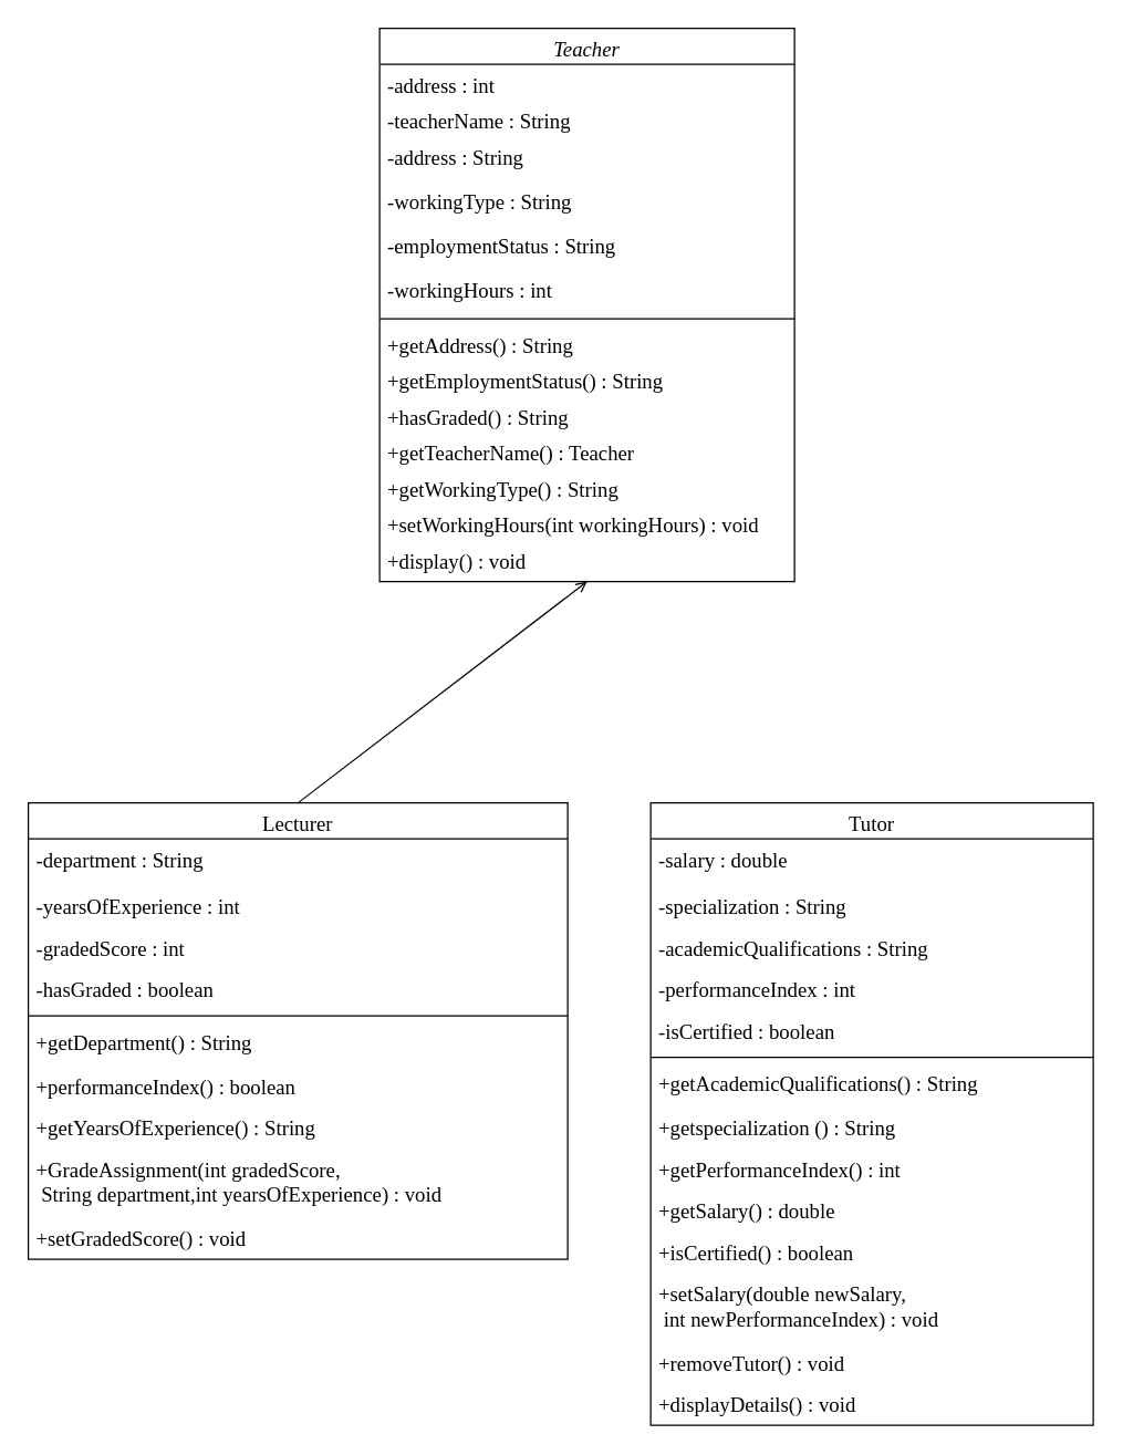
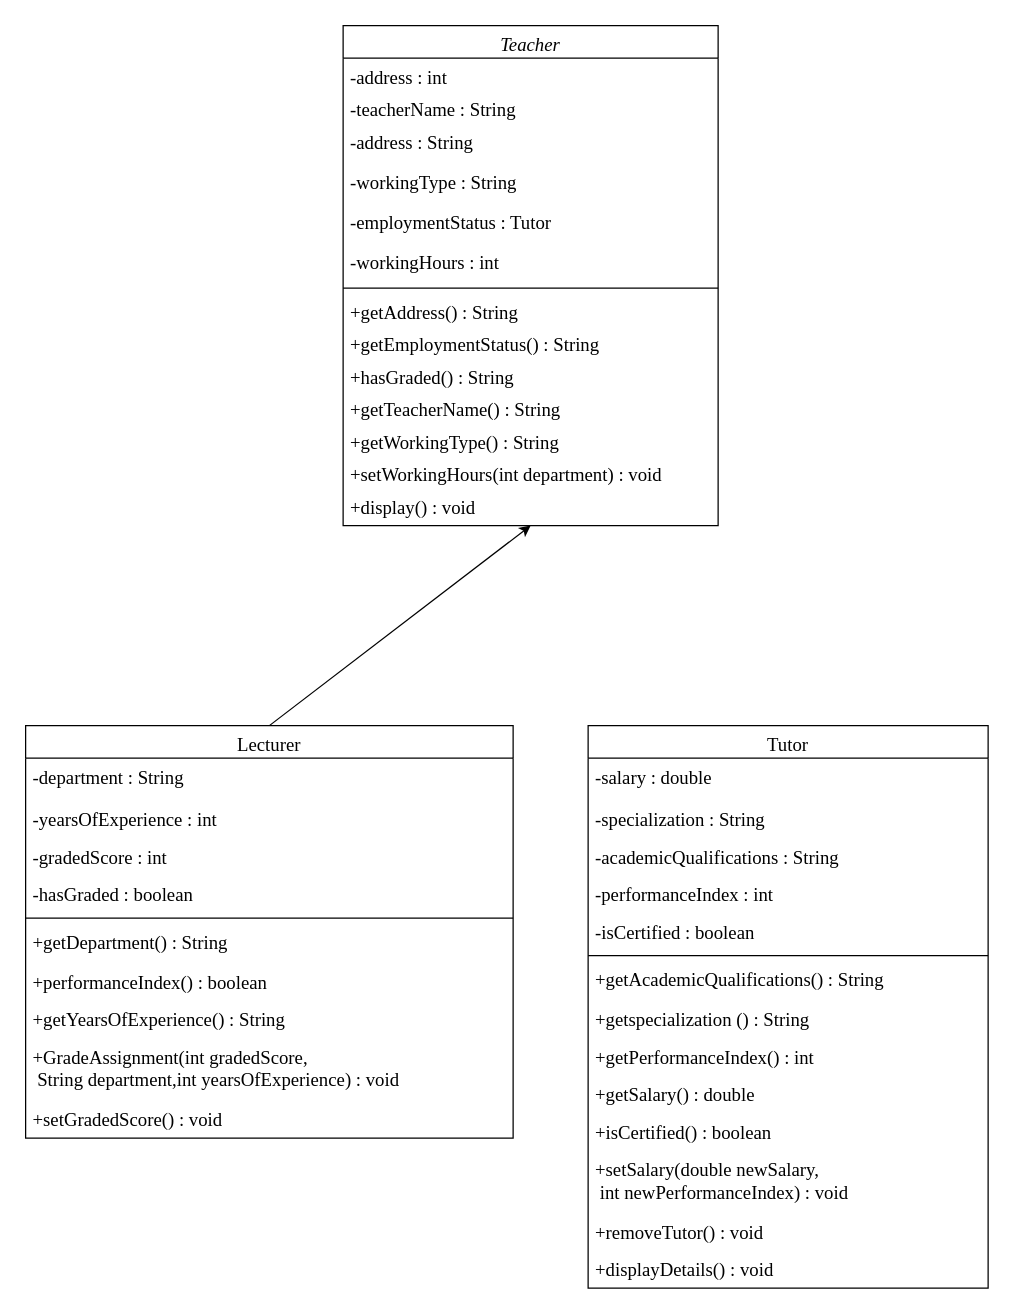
  <mxCell id="0" />
  <mxCell id="1" parent="0" />
  <mxCell id="2" value="Teacher" style="swimlane;fontStyle=2;align=center;verticalAlign=top;childLayout=stackLayout;horizontal=1;startSize=26;horizontalStack=0;resizeParent=1;resizeLast=0;collapsible=1;marginBottom=0;rounded=0;shadow=0;strokeWidth=1;fontFamily=Verdana;fontSize=15;" vertex="1" parent="1"><mxGeometry x="274" y="20" width="300" height="400" as="geometry"><mxRectangle x="230" y="140" width="160" height="26" as="alternateBounds" /></mxGeometry></mxCell>
  <mxCell id="3" value="-address : int" style="text;align=left;verticalAlign=top;spacingLeft=4;spacingRight=4;overflow=hidden;rotatable=0;points=[[0,0.5],[1,0.5]];portConstraint=eastwest;fontFamily=Verdana;fontSize=15;" vertex="1" parent="2"><mxGeometry y="26" width="300" height="26" as="geometry" /></mxCell>
  <mxCell id="4" value="-teacherName : String&#10;&#10;&#10;&#10;" style="text;align=left;verticalAlign=top;spacingLeft=4;spacingRight=4;overflow=hidden;rotatable=0;points=[[0,0.5],[1,0.5]];portConstraint=eastwest;rounded=0;shadow=0;html=0;fontFamily=Verdana;fontSize=15;" vertex="1" parent="2"><mxGeometry y="52" width="300" height="26" as="geometry" /></mxCell>
  <mxCell id="5" value="-address : String&#10;" style="text;align=left;verticalAlign=top;spacingLeft=4;spacingRight=4;overflow=hidden;rotatable=0;points=[[0,0.5],[1,0.5]];portConstraint=eastwest;rounded=0;shadow=0;html=0;fontFamily=Verdana;fontSize=15;" vertex="1" parent="2"><mxGeometry y="78" width="300" height="32" as="geometry" /></mxCell>
  <mxCell id="6" value="-workingType : String&#10;" style="text;align=left;verticalAlign=top;spacingLeft=4;spacingRight=4;overflow=hidden;rotatable=0;points=[[0,0.5],[1,0.5]];portConstraint=eastwest;rounded=0;shadow=0;html=0;fontFamily=Verdana;fontSize=15;" vertex="1" parent="2"><mxGeometry y="110" width="300" height="32" as="geometry" /></mxCell>
- <mxCell id="7" value="-employmentStatus : String&#10;" style="text;align=left;verticalAlign=top;spacingLeft=4;spacingRight=4;overflow=hidden;rotatable=0;points=[[0,0.5],[1,0.5]];portConstraint=eastwest;rounded=0;shadow=0;html=0;fontFamily=Verdana;fontSize=15;" vertex="1" parent="2"><mxGeometry y="142" width="300" height="32" as="geometry" /></mxCell>
+ <mxCell id="7" value="-employmentStatus : Tutor&#10;" style="text;align=left;verticalAlign=top;spacingLeft=4;spacingRight=4;overflow=hidden;rotatable=0;points=[[0,0.5],[1,0.5]];portConstraint=eastwest;rounded=0;shadow=0;html=0;fontFamily=Verdana;fontSize=15;" vertex="1" parent="2"><mxGeometry y="142" width="300" height="32" as="geometry" /></mxCell>
  <mxCell id="8" value="-workingHours : int&#10;" style="text;align=left;verticalAlign=top;spacingLeft=4;spacingRight=4;overflow=hidden;rotatable=0;points=[[0,0.5],[1,0.5]];portConstraint=eastwest;rounded=0;shadow=0;html=0;fontFamily=Verdana;fontSize=15;" vertex="1" parent="2"><mxGeometry y="174" width="300" height="32" as="geometry" /></mxCell>
  <mxCell id="9" value="" style="line;html=1;strokeWidth=1;align=left;verticalAlign=middle;spacingTop=-1;spacingLeft=3;spacingRight=3;rotatable=0;labelPosition=right;points=[];portConstraint=eastwest;fontFamily=Verdana;fontSize=15;" vertex="1" parent="2"><mxGeometry y="206" width="300" height="8" as="geometry" /></mxCell>
  <mxCell id="10" value="+getAddress() : String" style="text;align=left;verticalAlign=top;spacingLeft=4;spacingRight=4;overflow=hidden;rotatable=0;points=[[0,0.5],[1,0.5]];portConstraint=eastwest;fontFamily=Verdana;fontSize=15;" vertex="1" parent="2"><mxGeometry y="214" width="300" height="26" as="geometry" /></mxCell>
  <mxCell id="11" value="+getEmploymentStatus() : String" style="text;align=left;verticalAlign=top;spacingLeft=4;spacingRight=4;overflow=hidden;rotatable=0;points=[[0,0.5],[1,0.5]];portConstraint=eastwest;fontFamily=Verdana;fontSize=15;" vertex="1" parent="2"><mxGeometry y="240" width="300" height="26" as="geometry" /></mxCell>
  <mxCell id="12" value="+hasGraded() : String" style="text;align=left;verticalAlign=top;spacingLeft=4;spacingRight=4;overflow=hidden;rotatable=0;points=[[0,0.5],[1,0.5]];portConstraint=eastwest;fontFamily=Verdana;fontSize=15;" vertex="1" parent="2"><mxGeometry y="266" width="300" height="26" as="geometry" /></mxCell>
- <mxCell id="13" value="+getTeacherName() : Teacher" style="text;align=left;verticalAlign=top;spacingLeft=4;spacingRight=4;overflow=hidden;rotatable=0;points=[[0,0.5],[1,0.5]];portConstraint=eastwest;fontFamily=Verdana;fontSize=15;" vertex="1" parent="2"><mxGeometry y="292" width="300" height="26" as="geometry" /></mxCell>
+ <mxCell id="13" value="+getTeacherName() : String" style="text;align=left;verticalAlign=top;spacingLeft=4;spacingRight=4;overflow=hidden;rotatable=0;points=[[0,0.5],[1,0.5]];portConstraint=eastwest;fontFamily=Verdana;fontSize=15;" vertex="1" parent="2"><mxGeometry y="292" width="300" height="26" as="geometry" /></mxCell>
  <mxCell id="14" value="+getWorkingType() : String" style="text;align=left;verticalAlign=top;spacingLeft=4;spacingRight=4;overflow=hidden;rotatable=0;points=[[0,0.5],[1,0.5]];portConstraint=eastwest;fontFamily=Verdana;fontSize=15;" vertex="1" parent="2"><mxGeometry y="318" width="300" height="26" as="geometry" /></mxCell>
- <mxCell id="15" value="+setWorkingHours(int workingHours) : void" style="text;align=left;verticalAlign=top;spacingLeft=4;spacingRight=4;overflow=hidden;rotatable=0;points=[[0,0.5],[1,0.5]];portConstraint=eastwest;fontFamily=Verdana;fontSize=15;" vertex="1" parent="2"><mxGeometry y="344" width="300" height="26" as="geometry" /></mxCell>
+ <mxCell id="15" value="+setWorkingHours(int department) : void" style="text;align=left;verticalAlign=top;spacingLeft=4;spacingRight=4;overflow=hidden;rotatable=0;points=[[0,0.5],[1,0.5]];portConstraint=eastwest;fontFamily=Verdana;fontSize=15;" vertex="1" parent="2"><mxGeometry y="344" width="300" height="26" as="geometry" /></mxCell>
  <mxCell id="16" value="+display() : void" style="text;align=left;verticalAlign=top;spacingLeft=4;spacingRight=4;overflow=hidden;rotatable=0;points=[[0,0.5],[1,0.5]];portConstraint=eastwest;fontFamily=Verdana;fontSize=15;" vertex="1" parent="2"><mxGeometry y="370" width="300" height="26" as="geometry" /></mxCell>
  <mxCell id="17" value="Lecturer" style="swimlane;fontStyle=0;align=center;verticalAlign=top;childLayout=stackLayout;horizontal=1;startSize=26;horizontalStack=0;resizeParent=1;resizeLast=0;collapsible=1;marginBottom=0;rounded=0;shadow=0;strokeWidth=1;fontFamily=Verdana;fontSize=15;" vertex="1" parent="1"><mxGeometry x="20" y="580" width="390" height="330" as="geometry"><mxRectangle x="550" y="140" width="160" height="26" as="alternateBounds" /></mxGeometry></mxCell>
  <mxCell id="18" value="-department : String" style="text;align=left;verticalAlign=top;spacingLeft=4;spacingRight=4;overflow=hidden;rotatable=0;points=[[0,0.5],[1,0.5]];portConstraint=eastwest;fontFamily=Verdana;fontSize=15;" vertex="1" parent="17"><mxGeometry y="26" width="390" height="34" as="geometry" /></mxCell>
  <mxCell id="19" value="-yearsOfExperience : int " style="text;align=left;verticalAlign=top;spacingLeft=4;spacingRight=4;overflow=hidden;rotatable=0;points=[[0,0.5],[1,0.5]];portConstraint=eastwest;fontFamily=Verdana;fontSize=15;" vertex="1" parent="17"><mxGeometry y="60" width="390" height="30" as="geometry" /></mxCell>
  <mxCell id="20" value="-gradedScore : int" style="text;align=left;verticalAlign=top;spacingLeft=4;spacingRight=4;overflow=hidden;rotatable=0;points=[[0,0.5],[1,0.5]];portConstraint=eastwest;fontFamily=Verdana;fontSize=15;" vertex="1" parent="17"><mxGeometry y="90" width="390" height="30" as="geometry" /></mxCell>
  <mxCell id="21" value="-hasGraded : boolean" style="text;align=left;verticalAlign=top;spacingLeft=4;spacingRight=4;overflow=hidden;rotatable=0;points=[[0,0.5],[1,0.5]];portConstraint=eastwest;fontFamily=Verdana;fontSize=15;" vertex="1" parent="17"><mxGeometry y="120" width="390" height="30" as="geometry" /></mxCell>
  <mxCell id="22" value="" style="line;html=1;strokeWidth=1;align=left;verticalAlign=middle;spacingTop=-1;spacingLeft=3;spacingRight=3;rotatable=0;labelPosition=right;points=[];portConstraint=eastwest;fontFamily=Verdana;fontSize=15;" vertex="1" parent="17"><mxGeometry y="150" width="390" height="8" as="geometry" /></mxCell>
  <mxCell id="23" value="+getDepartment() : String" style="text;align=left;verticalAlign=top;spacingLeft=4;spacingRight=4;overflow=hidden;rotatable=0;points=[[0,0.5],[1,0.5]];portConstraint=eastwest;fontFamily=Verdana;fontSize=15;" vertex="1" parent="17"><mxGeometry y="158" width="390" height="32" as="geometry" /></mxCell>
  <mxCell id="24" value="+performanceIndex() : boolean" style="text;align=left;verticalAlign=top;spacingLeft=4;spacingRight=4;overflow=hidden;rotatable=0;points=[[0,0.5],[1,0.5]];portConstraint=eastwest;fontFamily=Verdana;fontSize=15;" vertex="1" parent="17"><mxGeometry y="190" width="390" height="30" as="geometry" /></mxCell>
  <mxCell id="25" value="+getYearsOfExperience() : String" style="text;align=left;verticalAlign=top;spacingLeft=4;spacingRight=4;overflow=hidden;rotatable=0;points=[[0,0.5],[1,0.5]];portConstraint=eastwest;fontFamily=Verdana;fontSize=15;" vertex="1" parent="17"><mxGeometry y="220" width="390" height="30" as="geometry" /></mxCell>
  <mxCell id="26" value="+GradeAssignment(int gradedScore,&#10; String department,int yearsOfExperience) : void" style="text;align=left;verticalAlign=top;spacingLeft=4;spacingRight=4;overflow=hidden;rotatable=0;points=[[0,0.5],[1,0.5]];portConstraint=eastwest;fontFamily=Verdana;fontSize=15;" vertex="1" parent="17"><mxGeometry y="250" width="390" height="50" as="geometry" /></mxCell>
  <mxCell id="27" value="+setGradedScore() : void" style="text;align=left;verticalAlign=top;spacingLeft=4;spacingRight=4;overflow=hidden;rotatable=0;points=[[0,0.5],[1,0.5]];portConstraint=eastwest;fontFamily=Verdana;fontSize=15;" vertex="1" parent="17"><mxGeometry y="300" width="390" height="30" as="geometry" /></mxCell>
  <mxCell id="28" value="Tutor" style="swimlane;fontStyle=0;align=center;verticalAlign=top;childLayout=stackLayout;horizontal=1;startSize=26;horizontalStack=0;resizeParent=1;resizeLast=0;collapsible=1;marginBottom=0;rounded=0;shadow=0;strokeWidth=1;fontFamily=Verdana;fontSize=15;" vertex="1" parent="1"><mxGeometry x="470" y="580" width="320" height="450" as="geometry"><mxRectangle x="550" y="140" width="160" height="26" as="alternateBounds" /></mxGeometry></mxCell>
  <mxCell id="29" value="-salary : double" style="text;align=left;verticalAlign=top;spacingLeft=4;spacingRight=4;overflow=hidden;rotatable=0;points=[[0,0.5],[1,0.5]];portConstraint=eastwest;fontFamily=Verdana;fontSize=15;" vertex="1" parent="28"><mxGeometry y="26" width="320" height="34" as="geometry" /></mxCell>
  <mxCell id="30" value="-specialization : String" style="text;align=left;verticalAlign=top;spacingLeft=4;spacingRight=4;overflow=hidden;rotatable=0;points=[[0,0.5],[1,0.5]];portConstraint=eastwest;fontFamily=Verdana;fontSize=15;" vertex="1" parent="28"><mxGeometry y="60" width="320" height="30" as="geometry" /></mxCell>
  <mxCell id="31" value="-academicQualifications : String" style="text;align=left;verticalAlign=top;spacingLeft=4;spacingRight=4;overflow=hidden;rotatable=0;points=[[0,0.5],[1,0.5]];portConstraint=eastwest;fontFamily=Verdana;fontSize=15;" vertex="1" parent="28"><mxGeometry y="90" width="320" height="30" as="geometry" /></mxCell>
  <mxCell id="32" value="-performanceIndex : int" style="text;align=left;verticalAlign=top;spacingLeft=4;spacingRight=4;overflow=hidden;rotatable=0;points=[[0,0.5],[1,0.5]];portConstraint=eastwest;fontFamily=Verdana;fontSize=15;" vertex="1" parent="28"><mxGeometry y="120" width="320" height="30" as="geometry" /></mxCell>
  <mxCell id="33" value="-isCertified : boolean" style="text;align=left;verticalAlign=top;spacingLeft=4;spacingRight=4;overflow=hidden;rotatable=0;points=[[0,0.5],[1,0.5]];portConstraint=eastwest;fontFamily=Verdana;fontSize=15;" vertex="1" parent="28"><mxGeometry y="150" width="320" height="30" as="geometry" /></mxCell>
  <mxCell id="34" value="" style="line;html=1;strokeWidth=1;align=left;verticalAlign=middle;spacingTop=-1;spacingLeft=3;spacingRight=3;rotatable=0;labelPosition=right;points=[];portConstraint=eastwest;fontFamily=Verdana;fontSize=15;" vertex="1" parent="28"><mxGeometry y="180" width="320" height="8" as="geometry" /></mxCell>
  <mxCell id="35" value="+getAcademicQualifications() : String" style="text;align=left;verticalAlign=top;spacingLeft=4;spacingRight=4;overflow=hidden;rotatable=0;points=[[0,0.5],[1,0.5]];portConstraint=eastwest;fontFamily=Verdana;fontSize=15;" vertex="1" parent="28"><mxGeometry y="188" width="320" height="32" as="geometry" /></mxCell>
  <mxCell id="36" value="+getspecialization () : String" style="text;align=left;verticalAlign=top;spacingLeft=4;spacingRight=4;overflow=hidden;rotatable=0;points=[[0,0.5],[1,0.5]];portConstraint=eastwest;fontFamily=Verdana;fontSize=15;" vertex="1" parent="28"><mxGeometry y="220" width="320" height="30" as="geometry" /></mxCell>
  <mxCell id="37" value="+getPerformanceIndex() : int" style="text;align=left;verticalAlign=top;spacingLeft=4;spacingRight=4;overflow=hidden;rotatable=0;points=[[0,0.5],[1,0.5]];portConstraint=eastwest;fontFamily=Verdana;fontSize=15;" vertex="1" parent="28"><mxGeometry y="250" width="320" height="30" as="geometry" /></mxCell>
  <mxCell id="38" value="+getSalary() : double" style="text;align=left;verticalAlign=top;spacingLeft=4;spacingRight=4;overflow=hidden;rotatable=0;points=[[0,0.5],[1,0.5]];portConstraint=eastwest;fontFamily=Verdana;fontSize=15;" vertex="1" parent="28"><mxGeometry y="280" width="320" height="30" as="geometry" /></mxCell>
  <mxCell id="39" value="+isCertified() : boolean" style="text;align=left;verticalAlign=top;spacingLeft=4;spacingRight=4;overflow=hidden;rotatable=0;points=[[0,0.5],[1,0.5]];portConstraint=eastwest;fontFamily=Verdana;fontSize=15;" vertex="1" parent="28"><mxGeometry y="310" width="320" height="30" as="geometry" /></mxCell>
  <mxCell id="40" value="+setSalary(double newSalary,&#10; int newPerformanceIndex) : void" style="text;align=left;verticalAlign=top;spacingLeft=4;spacingRight=4;overflow=hidden;rotatable=0;points=[[0,0.5],[1,0.5]];portConstraint=eastwest;fontFamily=Verdana;fontSize=15;" vertex="1" parent="28"><mxGeometry y="340" width="320" height="50" as="geometry" /></mxCell>
  <mxCell id="41" value="+removeTutor() : void" style="text;align=left;verticalAlign=top;spacingLeft=4;spacingRight=4;overflow=hidden;rotatable=0;points=[[0,0.5],[1,0.5]];portConstraint=eastwest;fontFamily=Verdana;fontSize=15;" vertex="1" parent="28"><mxGeometry y="390" width="320" height="30" as="geometry" /></mxCell>
  <mxCell id="42" value="+displayDetails() : void" style="text;align=left;verticalAlign=top;spacingLeft=4;spacingRight=4;overflow=hidden;rotatable=0;points=[[0,0.5],[1,0.5]];portConstraint=eastwest;fontFamily=Verdana;fontSize=15;" vertex="1" parent="28"><mxGeometry y="420" width="320" height="30" as="geometry" /></mxCell>
- <mxCell id="43" value="" style="endArrow=open;html=1;rounded=0;entryX=0.5;entryY=1;entryDx=0;entryDy=0;exitX=0.5;exitY=0;exitDx=0;exitDy=0;" edge="1" parent="1" source="17" target="2"><mxGeometry width="50" height="50" relative="1" as="geometry"><mxPoint x="460" y="700" as="sourcePoint" /><mxPoint x="510" y="650" as="targetPoint" /></mxGeometry></mxCell>
+ <mxCell id="43" value="" style="endArrow=classic;html=1;rounded=0;entryX=0.5;entryY=1;entryDx=0;entryDy=0;exitX=0.5;exitY=0;exitDx=0;exitDy=0;" edge="1" parent="1" source="17" target="2"><mxGeometry width="50" height="50" relative="1" as="geometry"><mxPoint x="460" y="700" as="sourcePoint" /><mxPoint x="510" y="650" as="targetPoint" /></mxGeometry></mxCell>
